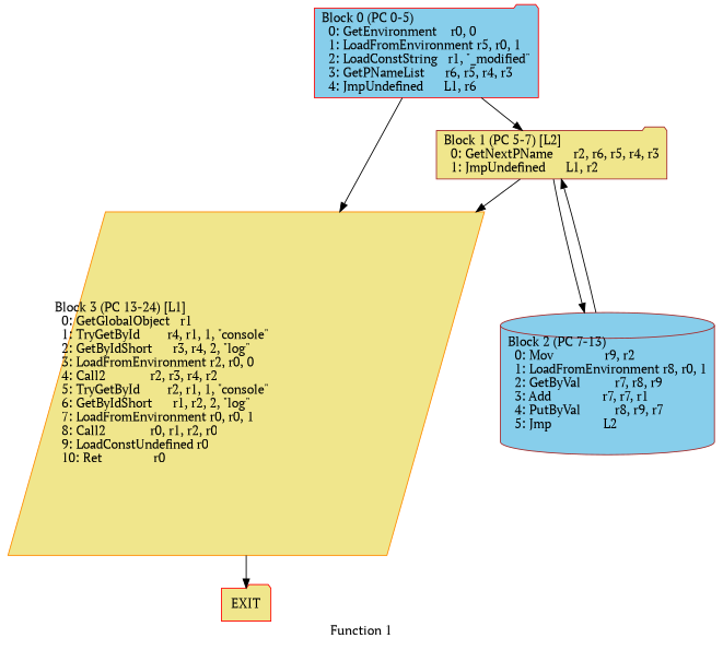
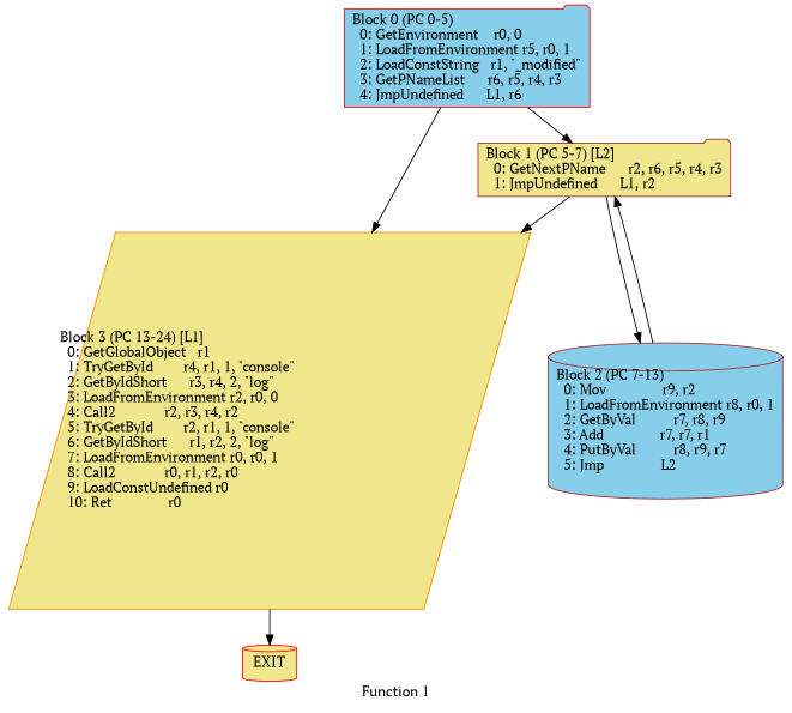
  digraph {
    color=lightgrey
    label="Function 1"
    rankdir=TB
    style=filled
    fontname="PT Serif"
    node [fontname="PT Serif" shape=folder style=filled fillcolor=khaki color=red]
    edge [fontname="PT Serif"]
    n1 [label="Block 0 (PC 0-5)\l  0: GetEnvironment    r0, 0\l  1: LoadFromEnvironment r5, r0, 1\l  2: LoadConstString   r1, \"_modified\"\l  3: GetPNameList      r6, r5, r4, r3\l  4: JmpUndefined      L1, r6\l" fillcolor=skyblue]
    n2 [label="Block 1 (PC 5-7) [L2]\l  0: GetNextPName      r2, r6, r5, r4, r3\l  1: JmpUndefined      L1, r2\l" color=brown]
    n3 [label="Block 3 (PC 13-24) [L1]\l  0: GetGlobalObject   r1\l  1: TryGetById        r4, r1, 1, \"console\"\l  2: GetByIdShort      r3, r4, 2, \"log\"\l  3: LoadFromEnvironment r2, r0, 0\l  4: Call2             r2, r3, r4, r2\l  5: TryGetById        r2, r1, 1, \"console\"\l  6: GetByIdShort      r1, r2, 2, \"log\"\l  7: LoadFromEnvironment r0, r0, 1\l  8: Call2             r0, r1, r2, r0\l  9: LoadConstUndefined r0\l  10: Ret               r0\l" shape=parallelogram color=darkorange]
    n4 [label="Block 2 (PC 7-13)\l  0: Mov               r9, r2\l  1: LoadFromEnvironment r8, r0, 1\l  2: GetByVal          r7, r8, r9\l  3: Add               r7, r7, r1\l  4: PutByVal          r8, r9, r7\l  5: Jmp               L2\l" shape=cylinder fillcolor=skyblue color=brown]
-   n5 [label=EXIT]
+   n5 [label=EXIT shape=cylinder]
    n1 -> n2
    n1 -> n3
    n2 -> n3
    n2 -> n4
    n3 -> n5
    n4 -> n2
  }
